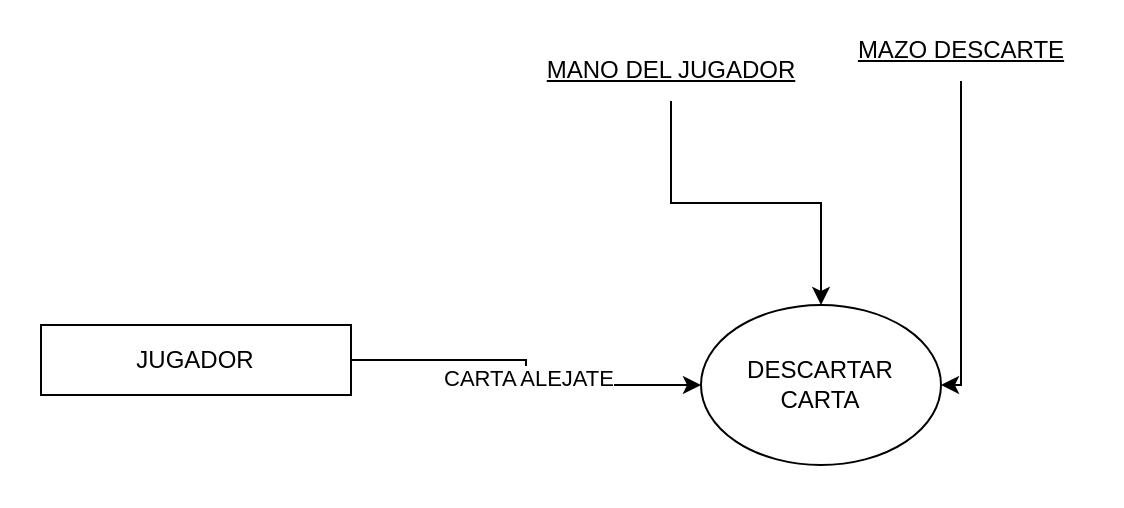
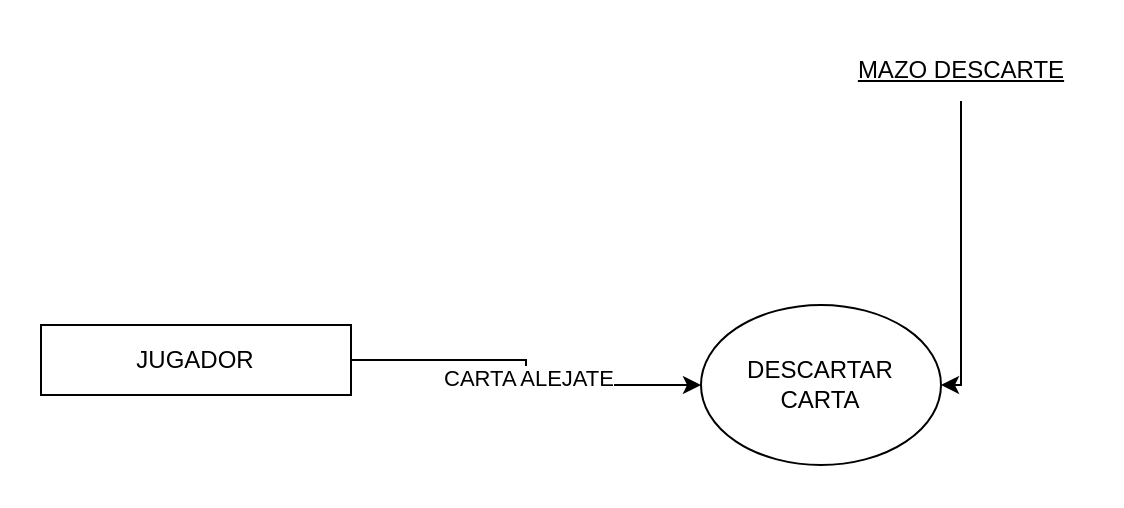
  <mxCell id="0" />
  <mxCell id="1" parent="0" />
  <mxCell id="2" style="edgeStyle=orthogonalEdgeStyle;rounded=0;orthogonalLoop=1;jettySize=auto;html=1;entryX=0;entryY=0.5;entryDx=0;entryDy=0;" edge="1" parent="1" source="4" target="5"><mxGeometry relative="1" as="geometry" /></mxCell>
  <mxCell id="3" value="CARTA ALEJATE" style="edgeLabel;html=1;align=center;verticalAlign=middle;resizable=0;points=[];" vertex="1" connectable="0" parent="2"><mxGeometry x="0.029" y="1" relative="1" as="geometry"><mxPoint as="offset" /></mxGeometry></mxCell>
  <mxCell id="4" value="&lt;div&gt;JUGADOR&lt;/div&gt;" style="rounded=0;whiteSpace=wrap;html=1;" vertex="1" parent="1"><mxGeometry x="20" y="162" width="155" height="35" as="geometry" /></mxCell>
  <mxCell id="5" value="&lt;div&gt;DESCARTAR &lt;br&gt;&lt;/div&gt;&lt;div&gt;CARTA&lt;br&gt;&lt;/div&gt;" style="ellipse;whiteSpace=wrap;html=1;" vertex="1" parent="1"><mxGeometry x="350" y="152" width="120" height="80" as="geometry" /></mxCell>
- <mxCell id="6" style="edgeStyle=orthogonalEdgeStyle;rounded=0;orthogonalLoop=1;jettySize=auto;html=1;entryX=0.5;entryY=0;entryDx=0;entryDy=0;" edge="1" parent="1" source="7" target="5"><mxGeometry relative="1" as="geometry" /></mxCell>
- <mxCell id="7" value="&lt;u&gt;MANO DEL JUGADOR&lt;br&gt;&lt;/u&gt;" style="text;html=1;align=center;verticalAlign=middle;resizable=0;points=[];autosize=1;strokeColor=none;fillColor=none;" vertex="1" parent="1"><mxGeometry x="260" y="20" width="150" height="30" as="geometry" /></mxCell>
  <mxCell id="8" style="edgeStyle=orthogonalEdgeStyle;rounded=0;orthogonalLoop=1;jettySize=auto;html=1;entryX=1;entryY=0.5;entryDx=0;entryDy=0;" edge="1" parent="1" source="9" target="5"><mxGeometry relative="1" as="geometry"><Array as="points"><mxPoint x="480" y="35" /><mxPoint x="480" y="192" /></Array></mxGeometry></mxCell>
- <mxCell id="9" value="&lt;u&gt;MAZO DESCARTE&lt;br&gt;&lt;/u&gt;" style="text;html=1;align=center;verticalAlign=middle;resizable=0;points=[];autosize=1;strokeColor=none;fillColor=none;" vertex="1" parent="1"><mxGeometry x="420" y="10" width="120" height="30" as="geometry" /></mxCell>
+ <mxCell id="9" value="&lt;u&gt;MAZO DESCARTE&lt;br&gt;&lt;/u&gt;" style="text;html=1;align=center;verticalAlign=middle;resizable=0;points=[];autosize=1;strokeColor=none;fillColor=none;" vertex="1" parent="1"><mxGeometry x="420" y="20" width="120" height="30" as="geometry" /></mxCell>
